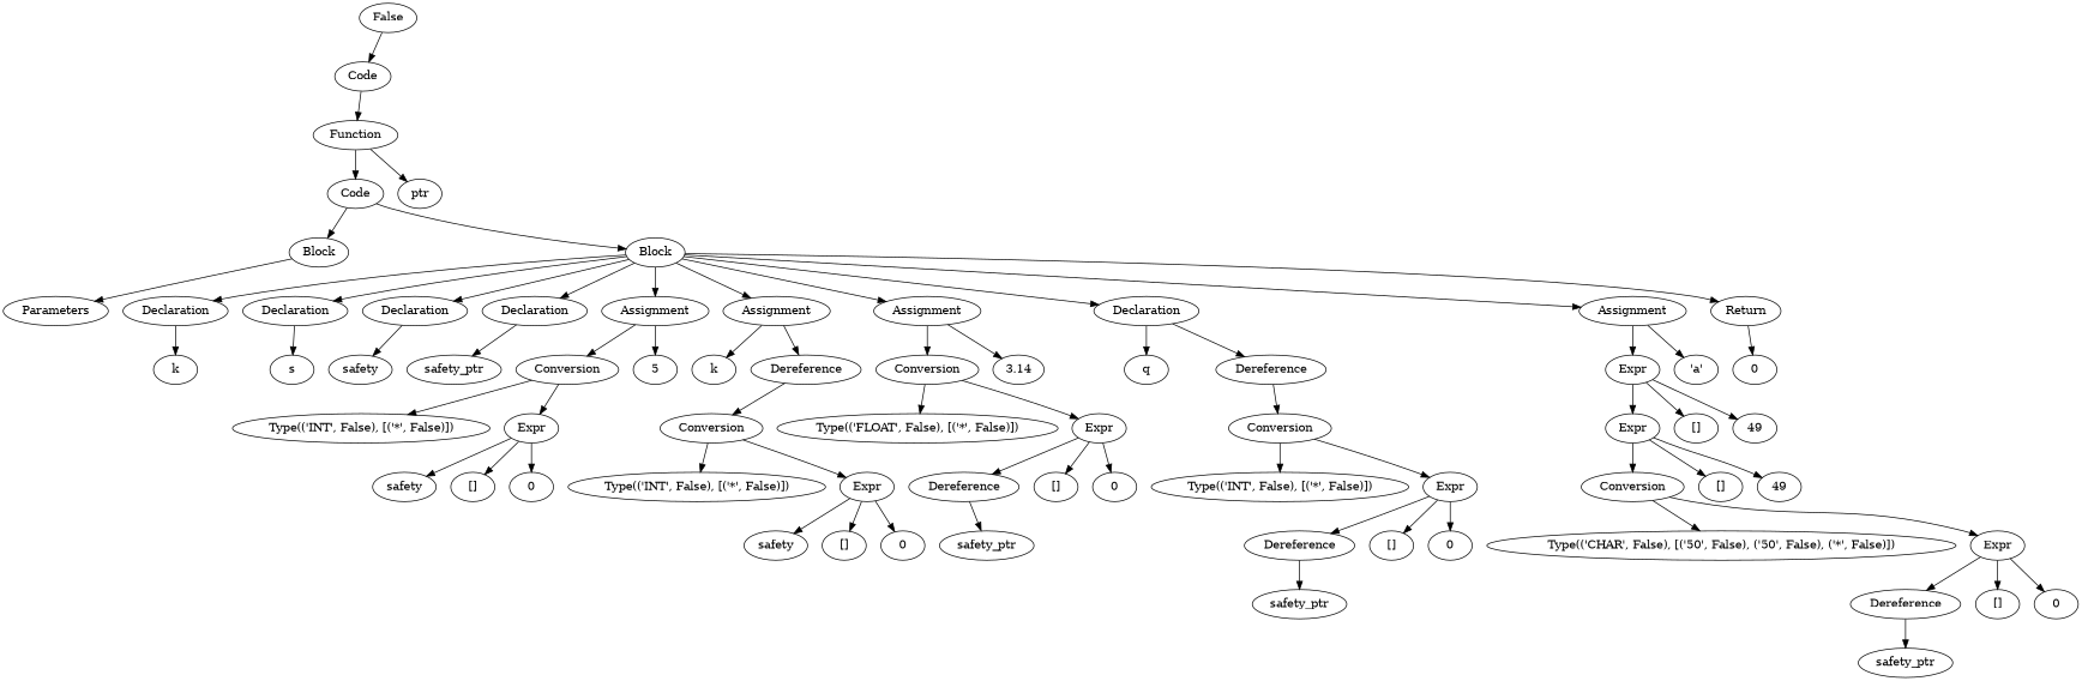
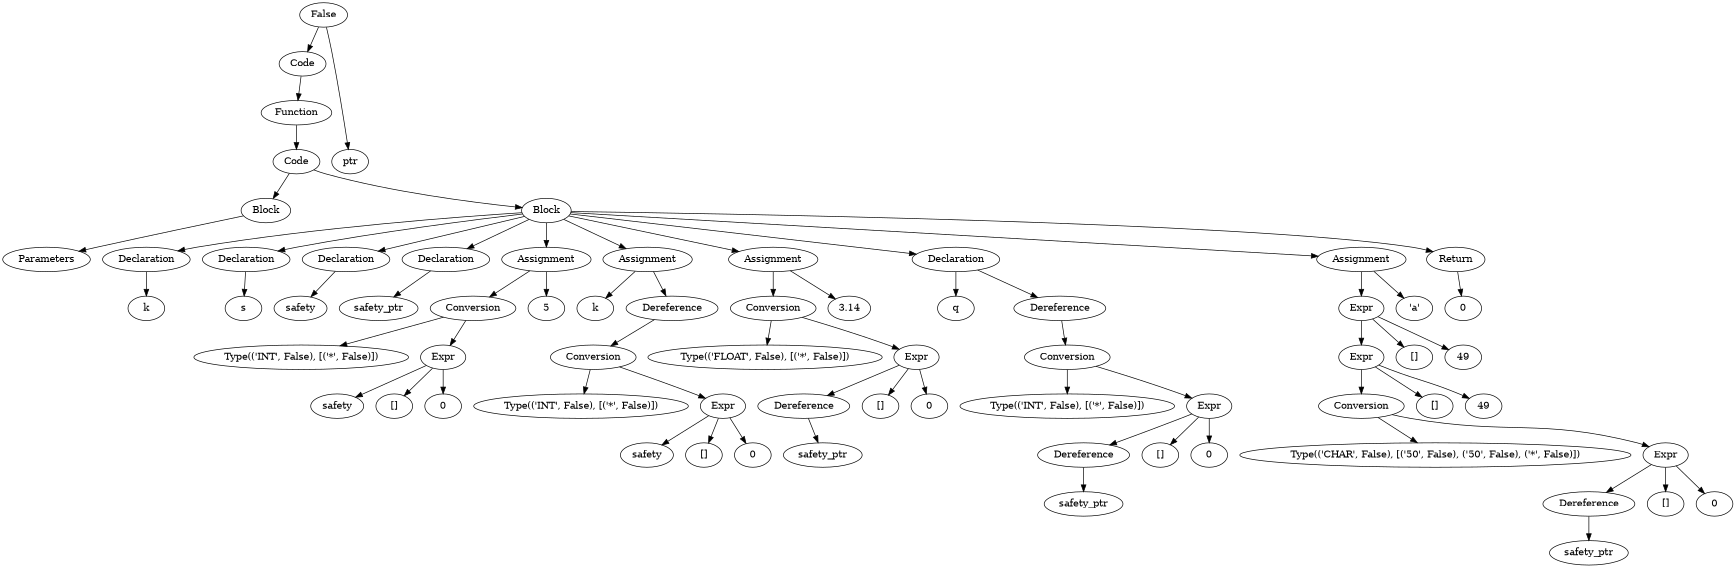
  digraph {
    n1 [label=False]
    n2 [label=Code]
    n3 [label=Function]
    n4 [label=ptr]
    n5 [label=Code]
    n6 [label=Block]
    n7 [label=Block]
    n8 [label=Parameters]
    n9 [label=Declaration]
    n10 [label=Declaration]
    n11 [label=Declaration]
    n12 [label=Declaration]
    n13 [label=Assignment]
    n14 [label=Assignment]
    n15 [label=Assignment]
    n16 [label=Declaration]
    n17 [label=Assignment]
    n18 [label=Return]
    n19 [label=k]
    n20 [label=s]
    n21 [label=safety]
    n22 [label=safety_ptr]
    n23 [label=Conversion]
    n24 [label=5]
    n25 [label=k]
    n26 [label=Dereference]
    n27 [label=Conversion]
    n28 [label=3.14]
    n29 [label=q]
    n30 [label=Dereference]
    n31 [label=Expr]
    n32 [label="'a'"]
    n33 [label=0]
    n34 [label="Type(('INT', False), [('*', False)])"]
    n35 [label=Expr]
    n36 [label=Conversion]
    n37 [label="Type(('FLOAT', False), [('*', False)])"]
    n38 [label=Expr]
    n39 [label=Conversion]
    n40 [label=Expr]
    n41 [label="[]"]
    n42 [label=49]
    n43 [label=safety]
    n44 [label="[]"]
    n45 [label=0]
    n46 [label="Type(('INT', False), [('*', False)])"]
    n47 [label=Expr]
    n48 [label=safety]
    n49 [label="[]"]
    n50 [label=0]
    n51 [label=Dereference]
    n52 [label="[]"]
    n53 [label=0]
    n54 [label=safety_ptr]
    n55 [label="Type(('INT', False), [('*', False)])"]
    n56 [label=Expr]
    n57 [label=Dereference]
    n58 [label="[]"]
    n59 [label=0]
    n60 [label=safety_ptr]
    n61 [label=Conversion]
    n62 [label="[]"]
    n63 [label=49]
    n64 [label="Type(('CHAR', False), [('50', False), ('50', False), ('*', False)])"]
    n65 [label=Expr]
    n66 [label=Dereference]
    n67 [label="[]"]
    n68 [label=0]
    n69 [label=safety_ptr]
    n1 -> n2
    n2 -> n3
-   n3 -> n4
+   n1 -> n4
    n3 -> n5
    n5 -> n6
    n5 -> n7
    n6 -> n8
    n7 -> n9
    n7 -> n10
    n7 -> n11
    n7 -> n12
    n7 -> n13
    n7 -> n14
    n7 -> n15
    n7 -> n16
    n7 -> n17
    n7 -> n18
    n9 -> n19
    n10 -> n20
    n11 -> n21
    n12 -> n22
    n13 -> n23
    n13 -> n24
    n14 -> n25
    n14 -> n26
    n15 -> n27
    n15 -> n28
    n16 -> n29
    n16 -> n30
    n17 -> n31
    n17 -> n32
    n18 -> n33
    n23 -> n34
    n23 -> n35
    n26 -> n36
    n27 -> n37
    n27 -> n38
    n30 -> n39
    n31 -> n40
    n31 -> n41
    n31 -> n42
    n35 -> n43
    n35 -> n44
    n35 -> n45
    n36 -> n46
    n36 -> n47
    n38 -> n51
    n38 -> n52
    n38 -> n53
    n39 -> n55
    n39 -> n56
    n40 -> n61
    n40 -> n62
    n40 -> n63
    n47 -> n48
    n47 -> n49
    n47 -> n50
    n51 -> n54
    n56 -> n57
    n56 -> n58
    n56 -> n59
    n57 -> n60
    n61 -> n64
    n61 -> n65
    n65 -> n66
    n65 -> n67
    n65 -> n68
    n66 -> n69
  }
